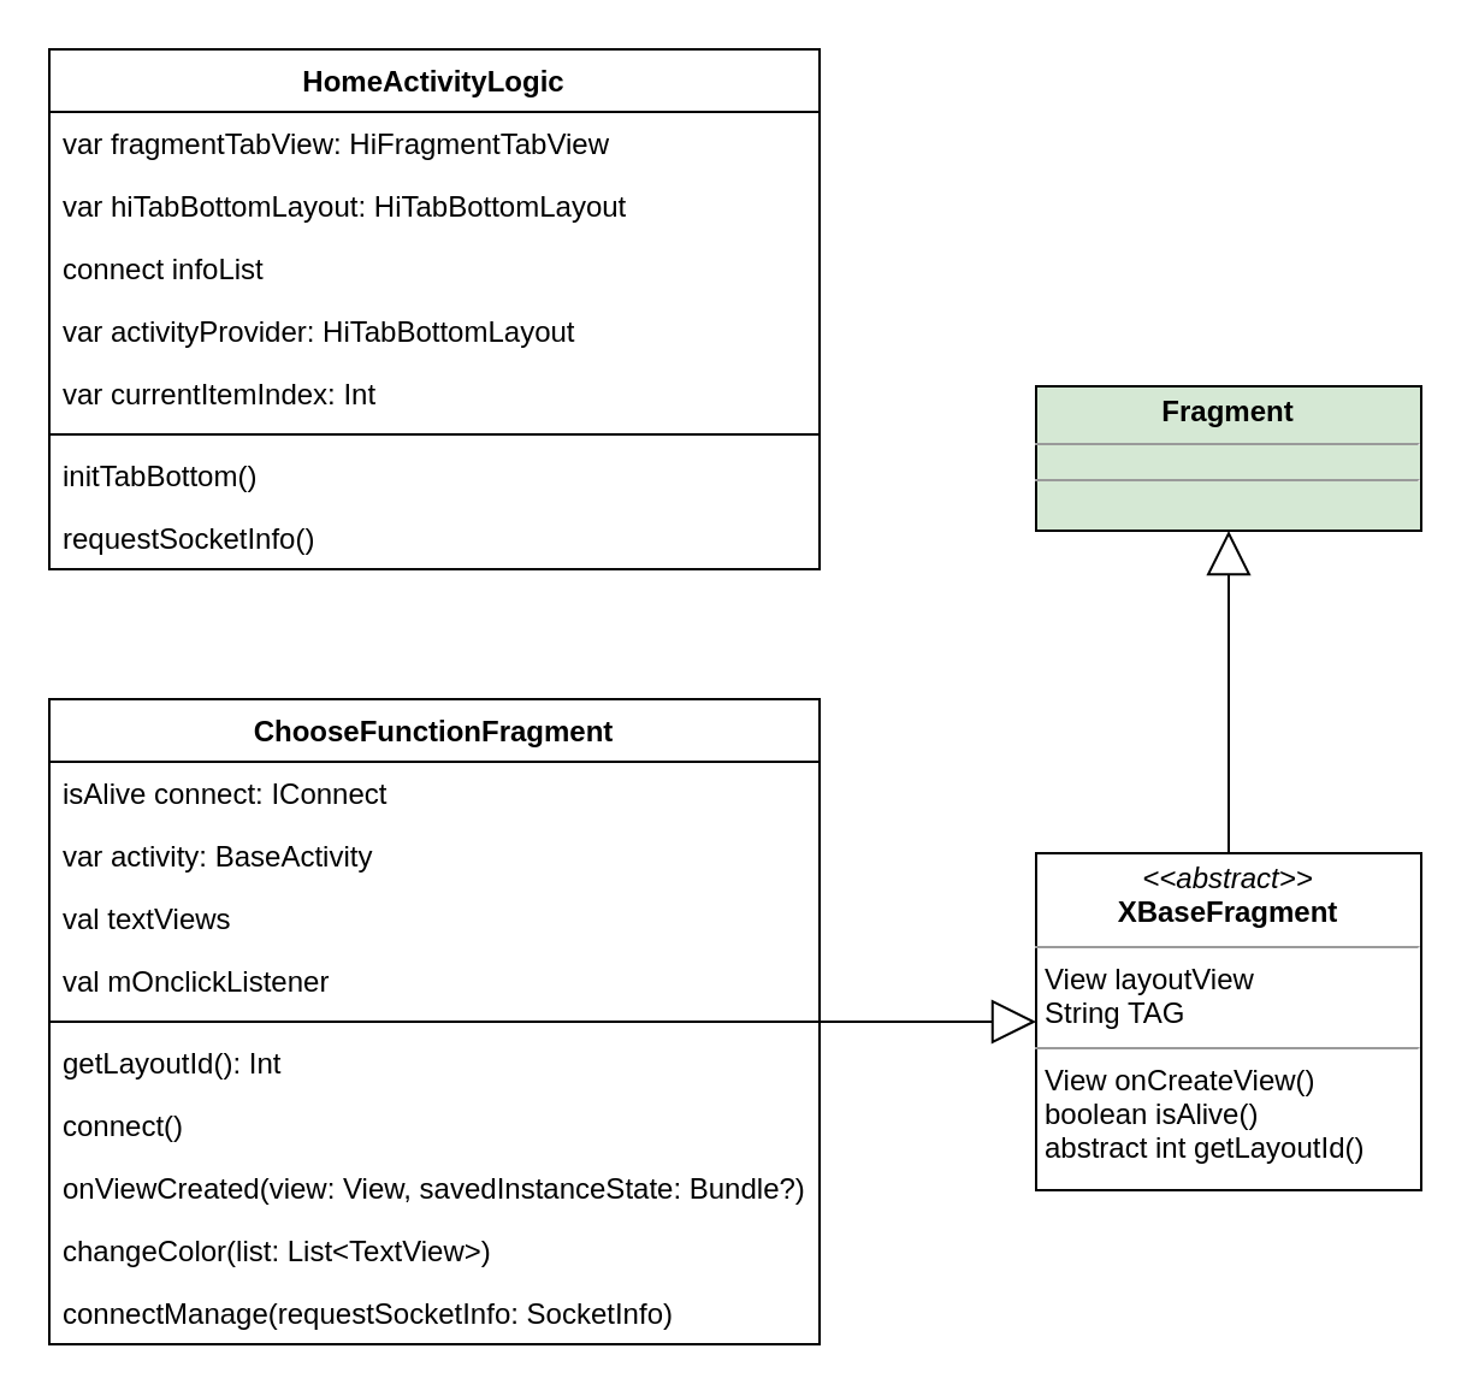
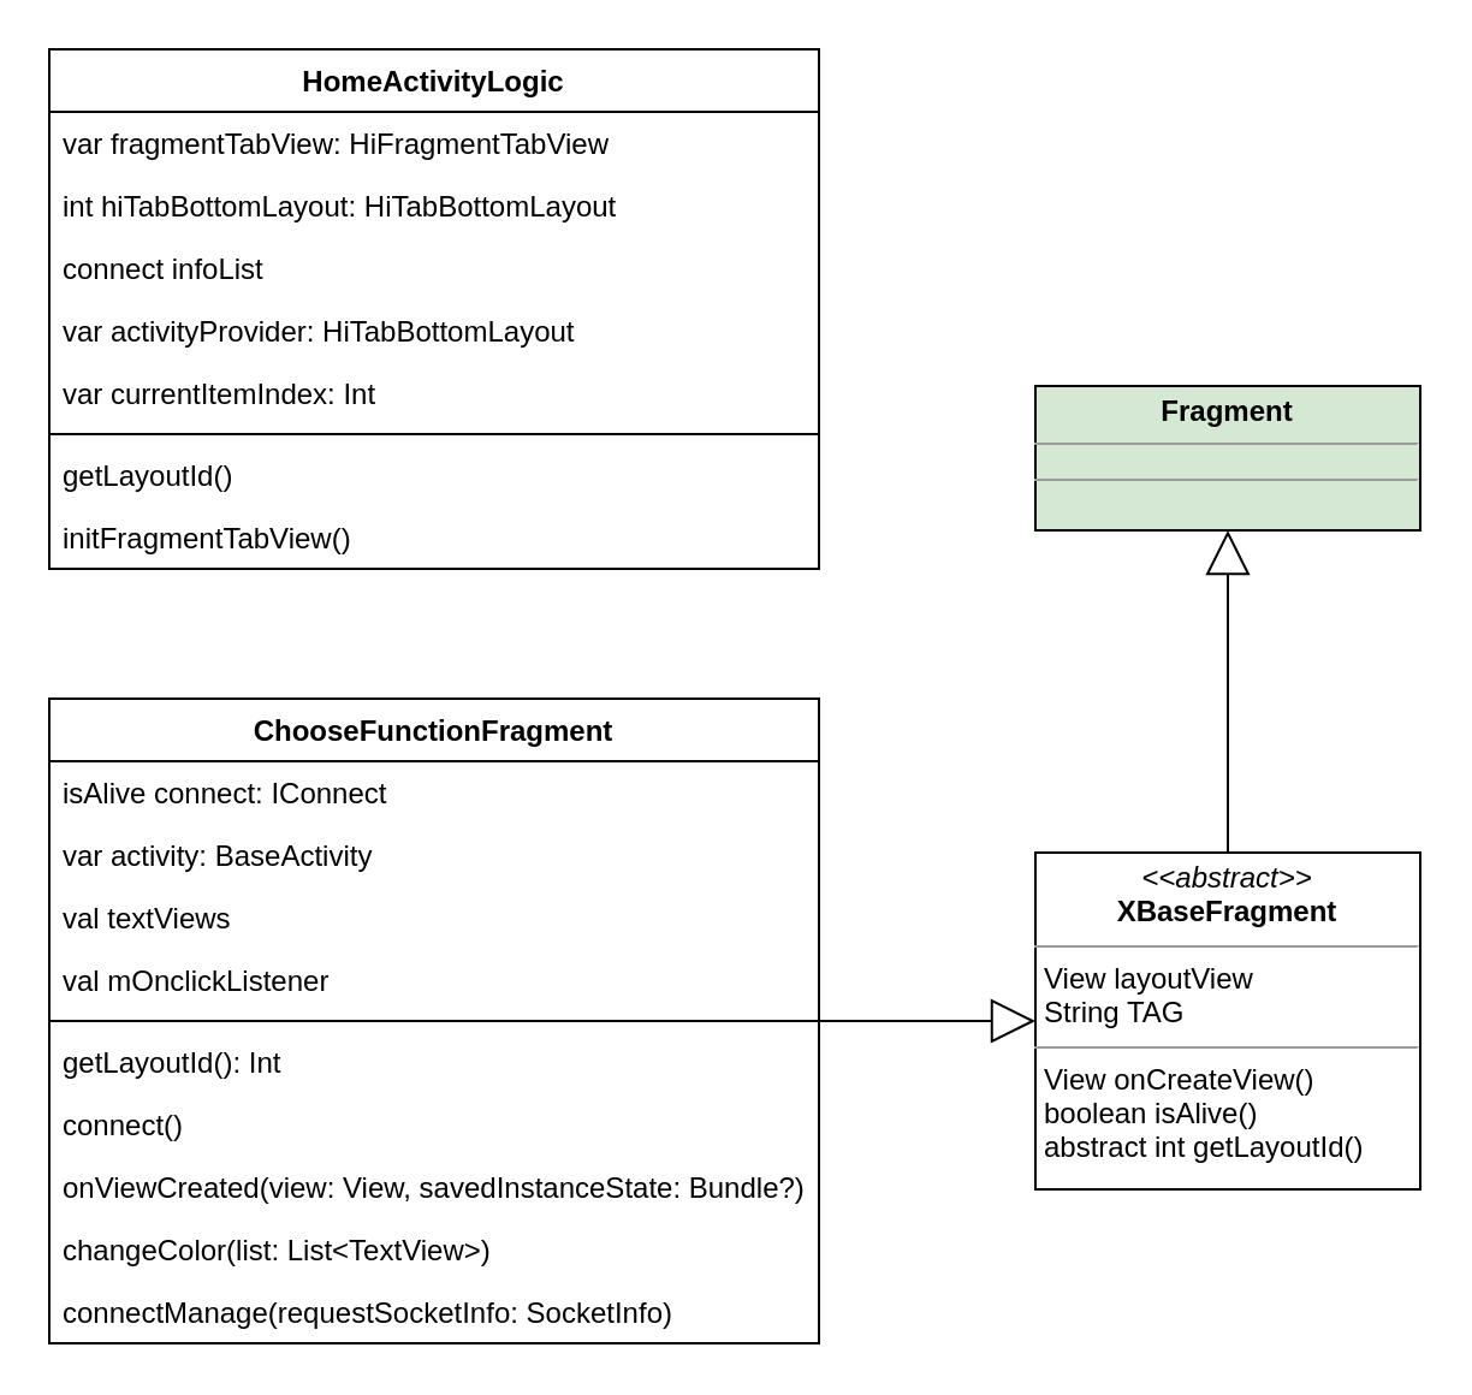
  <mxCell id="0" />
  <mxCell id="1" parent="0" />
  <mxCell id="2" value="ChooseFunctionFragment" style="swimlane;fontStyle=1;align=center;verticalAlign=top;childLayout=stackLayout;horizontal=1;startSize=26;horizontalStack=0;resizeParent=1;resizeParentMax=0;resizeLast=0;collapsible=1;marginBottom=0;" vertex="1" parent="1"><mxGeometry x="20" y="290" width="320" height="268" as="geometry" /></mxCell>
  <mxCell id="3" value="isAlive connect: IConnect" style="text;strokeColor=none;fillColor=none;align=left;verticalAlign=top;spacingLeft=4;spacingRight=4;overflow=hidden;rotatable=0;points=[[0,0.5],[1,0.5]];portConstraint=eastwest;" vertex="1" parent="2"><mxGeometry y="26" width="320" height="26" as="geometry" /></mxCell>
  <mxCell id="4" value="var activity: BaseActivity" style="text;strokeColor=none;fillColor=none;align=left;verticalAlign=top;spacingLeft=4;spacingRight=4;overflow=hidden;rotatable=0;points=[[0,0.5],[1,0.5]];portConstraint=eastwest;" vertex="1" parent="2"><mxGeometry y="52" width="320" height="26" as="geometry" /></mxCell>
  <mxCell id="5" value="val textViews" style="text;strokeColor=none;fillColor=none;align=left;verticalAlign=top;spacingLeft=4;spacingRight=4;overflow=hidden;rotatable=0;points=[[0,0.5],[1,0.5]];portConstraint=eastwest;" vertex="1" parent="2"><mxGeometry y="78" width="320" height="26" as="geometry" /></mxCell>
  <mxCell id="6" value="val mOnclickListener" style="text;strokeColor=none;fillColor=none;align=left;verticalAlign=top;spacingLeft=4;spacingRight=4;overflow=hidden;rotatable=0;points=[[0,0.5],[1,0.5]];portConstraint=eastwest;" vertex="1" parent="2"><mxGeometry y="104" width="320" height="26" as="geometry" /></mxCell>
  <mxCell id="7" value="" style="line;strokeWidth=1;fillColor=none;align=left;verticalAlign=middle;spacingTop=-1;spacingLeft=3;spacingRight=3;rotatable=0;labelPosition=right;points=[];portConstraint=eastwest;" vertex="1" parent="2"><mxGeometry y="130" width="320" height="8" as="geometry" /></mxCell>
  <mxCell id="8" value="getLayoutId(): Int" style="text;strokeColor=none;fillColor=none;align=left;verticalAlign=top;spacingLeft=4;spacingRight=4;overflow=hidden;rotatable=0;points=[[0,0.5],[1,0.5]];portConstraint=eastwest;" vertex="1" parent="2"><mxGeometry y="138" width="320" height="26" as="geometry" /></mxCell>
  <mxCell id="9" value="connect()" style="text;strokeColor=none;fillColor=none;align=left;verticalAlign=top;spacingLeft=4;spacingRight=4;overflow=hidden;rotatable=0;points=[[0,0.5],[1,0.5]];portConstraint=eastwest;" vertex="1" parent="2"><mxGeometry y="164" width="320" height="26" as="geometry" /></mxCell>
  <mxCell id="10" value="onViewCreated(view: View, savedInstanceState: Bundle?)" style="text;strokeColor=none;fillColor=none;align=left;verticalAlign=top;spacingLeft=4;spacingRight=4;overflow=hidden;rotatable=0;points=[[0,0.5],[1,0.5]];portConstraint=eastwest;" vertex="1" parent="2"><mxGeometry y="190" width="320" height="26" as="geometry" /></mxCell>
  <mxCell id="11" value="changeColor(list: List&lt;TextView&gt;)" style="text;strokeColor=none;fillColor=none;align=left;verticalAlign=top;spacingLeft=4;spacingRight=4;overflow=hidden;rotatable=0;points=[[0,0.5],[1,0.5]];portConstraint=eastwest;" vertex="1" parent="2"><mxGeometry y="216" width="320" height="26" as="geometry" /></mxCell>
  <mxCell id="12" value="connectManage(requestSocketInfo: SocketInfo)" style="text;strokeColor=none;fillColor=none;align=left;verticalAlign=top;spacingLeft=4;spacingRight=4;overflow=hidden;rotatable=0;points=[[0,0.5],[1,0.5]];portConstraint=eastwest;" vertex="1" parent="2"><mxGeometry y="242" width="320" height="26" as="geometry" /></mxCell>
  <mxCell id="13" value="&lt;p style=&quot;margin: 0px ; margin-top: 4px ; text-align: center&quot;&gt;&lt;i&gt;&amp;lt;&amp;lt;abstract&amp;gt;&amp;gt;&lt;/i&gt;&lt;br&gt;&lt;b&gt;XBaseFragment&lt;/b&gt;&lt;br&gt;&lt;/p&gt;&lt;hr size=&quot;1&quot;&gt;&lt;p style=&quot;margin: 0px ; margin-left: 4px&quot;&gt;View layoutView&lt;br&gt;String TAG&lt;/p&gt;&lt;hr size=&quot;1&quot;&gt;&lt;p style=&quot;margin: 0px ; margin-left: 4px&quot;&gt;View onCreateView()&lt;br&gt;boolean isAlive()&lt;/p&gt;&lt;p style=&quot;margin: 0px ; margin-left: 4px&quot;&gt;abstract int getLayoutId()&lt;br&gt;&lt;/p&gt;" style="verticalAlign=top;align=left;overflow=fill;fontSize=12;fontFamily=Helvetica;html=1;" vertex="1" parent="1"><mxGeometry x="430" y="354" width="160" height="140" as="geometry" /></mxCell>
  <mxCell id="14" value="" style="endArrow=block;endSize=16;endFill=0;html=1;" edge="1" parent="1" source="2" target="13"><mxGeometry width="160" relative="1" as="geometry"><mxPoint x="-30" y="270" as="sourcePoint" /><mxPoint x="130" y="270" as="targetPoint" /></mxGeometry></mxCell>
  <mxCell id="15" value="HomeActivityLogic" style="swimlane;fontStyle=1;align=center;verticalAlign=top;childLayout=stackLayout;horizontal=1;startSize=26;horizontalStack=0;resizeParent=1;resizeParentMax=0;resizeLast=0;collapsible=1;marginBottom=0;" vertex="1" parent="1"><mxGeometry x="20" y="20" width="320" height="216" as="geometry" /></mxCell>
  <mxCell id="16" value="var fragmentTabView: HiFragmentTabView" style="text;strokeColor=none;fillColor=none;align=left;verticalAlign=top;spacingLeft=4;spacingRight=4;overflow=hidden;rotatable=0;points=[[0,0.5],[1,0.5]];portConstraint=eastwest;" vertex="1" parent="15"><mxGeometry y="26" width="320" height="26" as="geometry" /></mxCell>
- <mxCell id="17" value="var hiTabBottomLayout: HiTabBottomLayout" style="text;strokeColor=none;fillColor=none;align=left;verticalAlign=top;spacingLeft=4;spacingRight=4;overflow=hidden;rotatable=0;points=[[0,0.5],[1,0.5]];portConstraint=eastwest;" vertex="1" parent="15"><mxGeometry y="52" width="320" height="26" as="geometry" /></mxCell>
+ <mxCell id="17" value="int hiTabBottomLayout: HiTabBottomLayout" style="text;strokeColor=none;fillColor=none;align=left;verticalAlign=top;spacingLeft=4;spacingRight=4;overflow=hidden;rotatable=0;points=[[0,0.5],[1,0.5]];portConstraint=eastwest;" vertex="1" parent="15"><mxGeometry y="52" width="320" height="26" as="geometry" /></mxCell>
  <mxCell id="18" value="connect infoList" style="text;strokeColor=none;fillColor=none;align=left;verticalAlign=top;spacingLeft=4;spacingRight=4;overflow=hidden;rotatable=0;points=[[0,0.5],[1,0.5]];portConstraint=eastwest;" vertex="1" parent="15"><mxGeometry y="78" width="320" height="26" as="geometry" /></mxCell>
  <mxCell id="19" value="var activityProvider: HiTabBottomLayout" style="text;strokeColor=none;fillColor=none;align=left;verticalAlign=top;spacingLeft=4;spacingRight=4;overflow=hidden;rotatable=0;points=[[0,0.5],[1,0.5]];portConstraint=eastwest;" vertex="1" parent="15"><mxGeometry y="104" width="320" height="26" as="geometry" /></mxCell>
  <mxCell id="20" value="var currentItemIndex: Int" style="text;strokeColor=none;fillColor=none;align=left;verticalAlign=top;spacingLeft=4;spacingRight=4;overflow=hidden;rotatable=0;points=[[0,0.5],[1,0.5]];portConstraint=eastwest;" vertex="1" parent="15"><mxGeometry y="130" width="320" height="26" as="geometry" /></mxCell>
  <mxCell id="21" value="" style="line;strokeWidth=1;fillColor=none;align=left;verticalAlign=middle;spacingTop=-1;spacingLeft=3;spacingRight=3;rotatable=0;labelPosition=right;points=[];portConstraint=eastwest;" vertex="1" parent="15"><mxGeometry y="156" width="320" height="8" as="geometry" /></mxCell>
- <mxCell id="22" value="initTabBottom()" style="text;strokeColor=none;fillColor=none;align=left;verticalAlign=top;spacingLeft=4;spacingRight=4;overflow=hidden;rotatable=0;points=[[0,0.5],[1,0.5]];portConstraint=eastwest;" vertex="1" parent="15"><mxGeometry y="164" width="320" height="26" as="geometry" /></mxCell>
- <mxCell id="23" value="requestSocketInfo()" style="text;strokeColor=none;fillColor=none;align=left;verticalAlign=top;spacingLeft=4;spacingRight=4;overflow=hidden;rotatable=0;points=[[0,0.5],[1,0.5]];portConstraint=eastwest;" vertex="1" parent="15"><mxGeometry y="190" width="320" height="26" as="geometry" /></mxCell>
+ <mxCell id="22" value="getLayoutId()" style="text;strokeColor=none;fillColor=none;align=left;verticalAlign=top;spacingLeft=4;spacingRight=4;overflow=hidden;rotatable=0;points=[[0,0.5],[1,0.5]];portConstraint=eastwest;" vertex="1" parent="15"><mxGeometry y="164" width="320" height="26" as="geometry" /></mxCell>
+ <mxCell id="23" value="initFragmentTabView()" style="text;strokeColor=none;fillColor=none;align=left;verticalAlign=top;spacingLeft=4;spacingRight=4;overflow=hidden;rotatable=0;points=[[0,0.5],[1,0.5]];portConstraint=eastwest;" vertex="1" parent="15"><mxGeometry y="190" width="320" height="26" as="geometry" /></mxCell>
  <mxCell id="24" value="" style="endArrow=block;endSize=16;endFill=0;html=1;" edge="1" parent="1" source="13" target="25"><mxGeometry width="160" relative="1" as="geometry"><mxPoint x="380" y="230" as="sourcePoint" /><mxPoint x="500" y="170" as="targetPoint" /></mxGeometry></mxCell>
  <mxCell id="25" value="&lt;p style=&quot;margin: 0px ; margin-top: 4px ; text-align: center&quot;&gt;&lt;b&gt;Fragment&lt;/b&gt;&lt;br&gt;&lt;/p&gt;&lt;hr size=&quot;1&quot;&gt;&lt;div style=&quot;height: 2px&quot;&gt;&lt;/div&gt;&lt;hr size=&quot;1&quot;&gt;&lt;div style=&quot;height: 2px&quot;&gt;&lt;/div&gt;" style="verticalAlign=top;align=left;overflow=fill;fontSize=12;fontFamily=Helvetica;html=1;fillColor=#d5e8d4;" vertex="1" parent="1"><mxGeometry x="430" y="160" width="160" height="60" as="geometry" /></mxCell>
